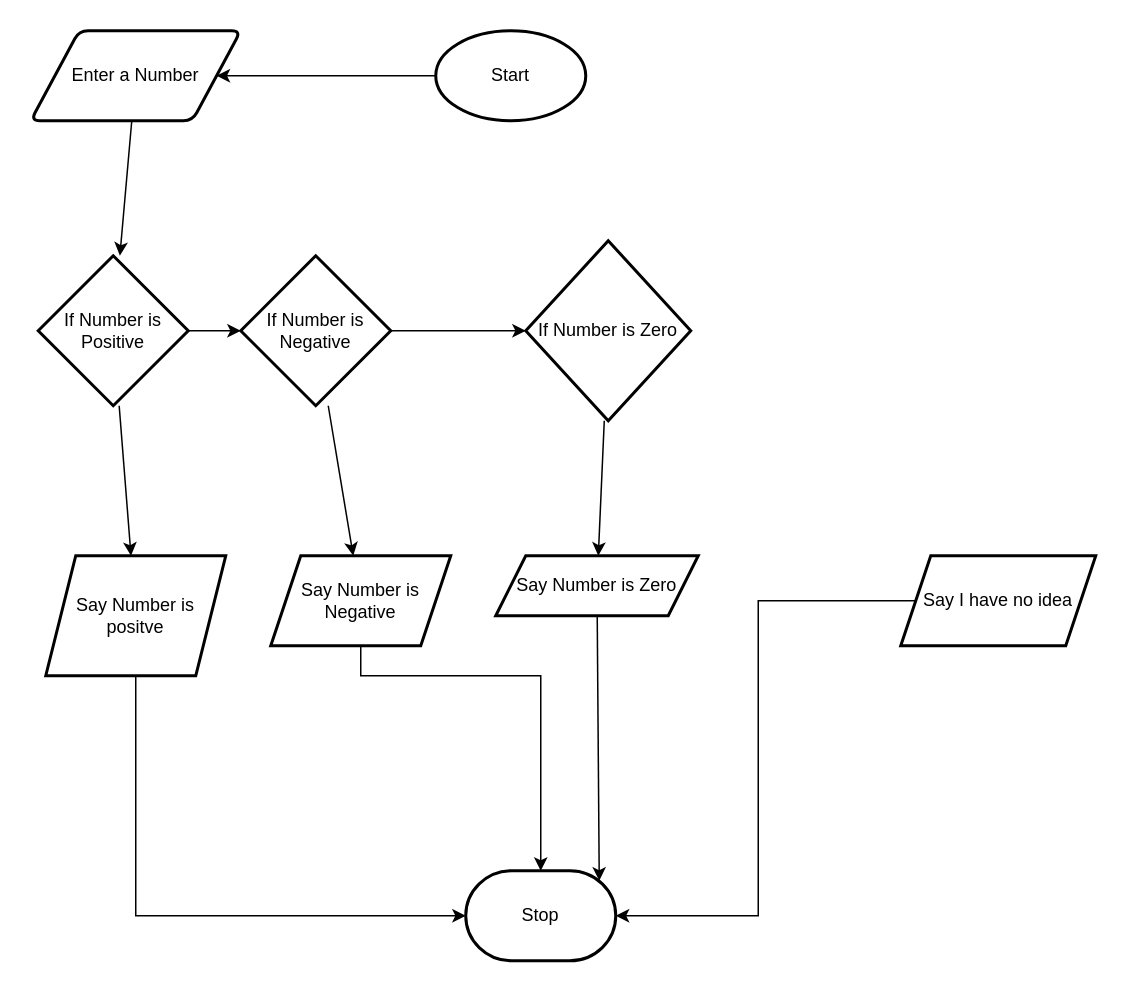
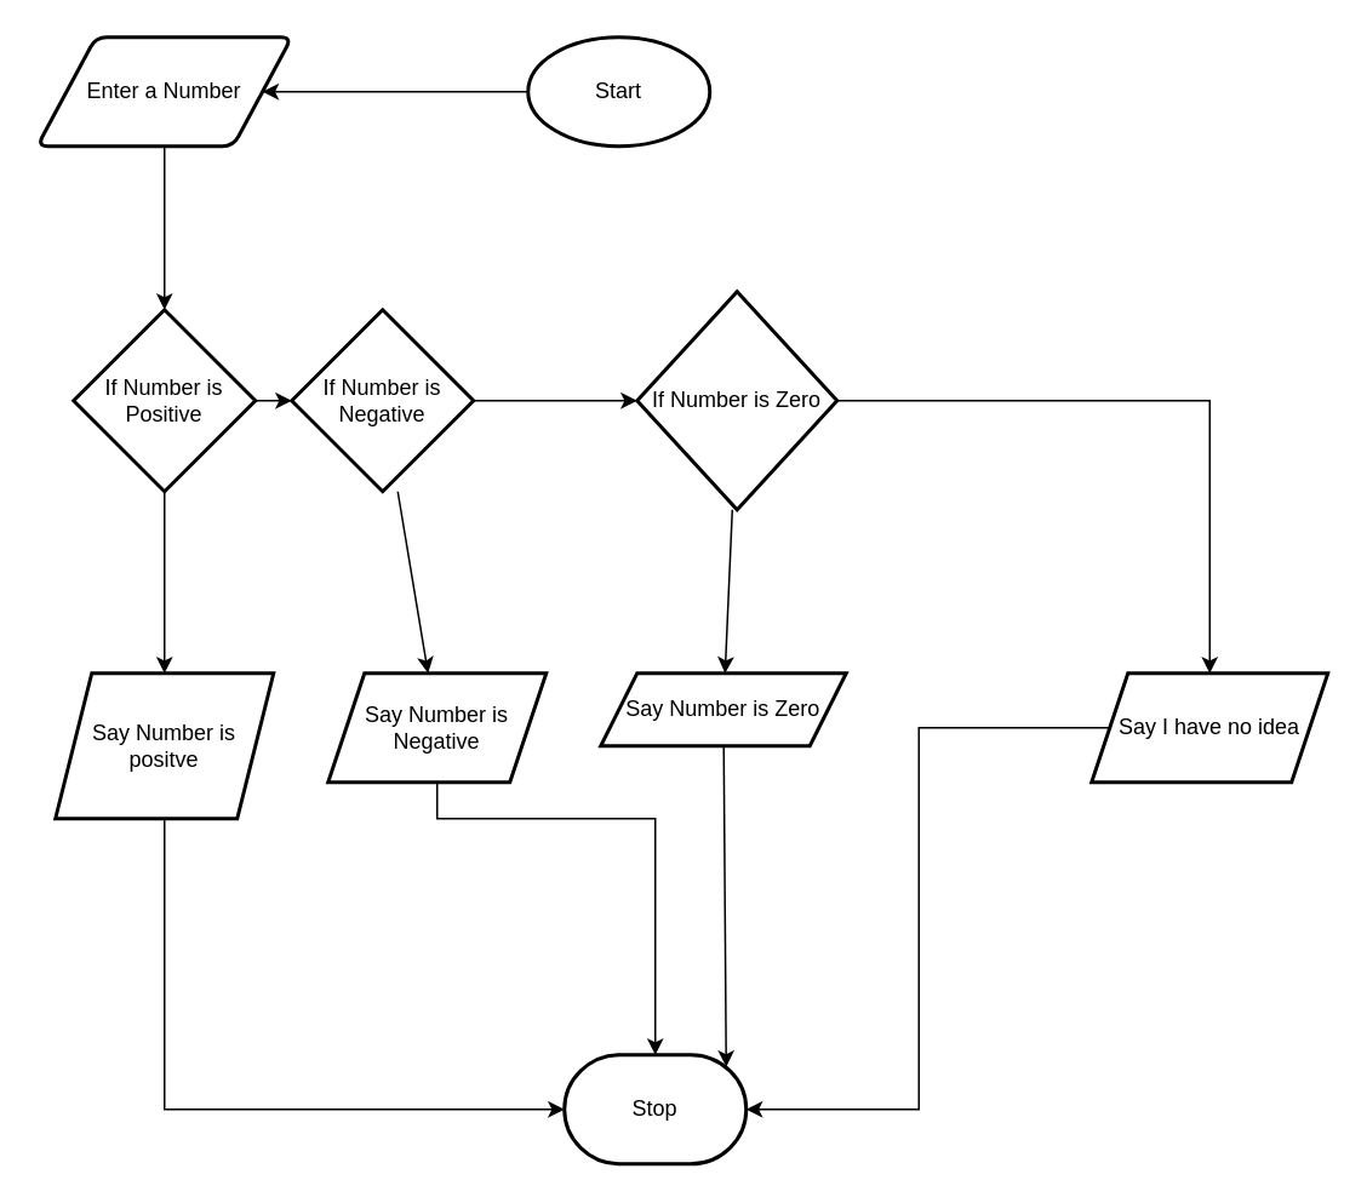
  <mxCell id="0" />
  <mxCell id="1" parent="0" />
  <mxCell id="2" value="" style="edgeStyle=none;html=1;" edge="1" parent="1" source="3" target="5"><mxGeometry relative="1" as="geometry" /></mxCell>
  <mxCell id="3" value="Start" style="strokeWidth=2;html=1;shape=mxgraph.flowchart.start_1;whiteSpace=wrap;" parent="1" vertex="1"><mxGeometry x="290" y="20" width="100" height="60" as="geometry" /></mxCell>
  <mxCell id="4" value="" style="edgeStyle=none;html=1;" edge="1" parent="1" source="5" target="8"><mxGeometry relative="1" as="geometry" /></mxCell>
  <mxCell id="5" value="Enter a Number" style="shape=parallelogram;html=1;strokeWidth=2;perimeter=parallelogramPerimeter;whiteSpace=wrap;rounded=1;arcSize=12;size=0.23;" vertex="1" parent="1"><mxGeometry x="20" y="20" width="140" height="60" as="geometry" /></mxCell>
  <mxCell id="6" value="" style="edgeStyle=none;html=1;" edge="1" parent="1" source="8" target="11"><mxGeometry relative="1" as="geometry" /></mxCell>
  <mxCell id="7" value="" style="edgeStyle=none;html=1;" edge="1" parent="1" source="8" target="15"><mxGeometry relative="1" as="geometry" /></mxCell>
- <mxCell id="8" value="If Number is Positive" style="strokeWidth=2;html=1;shape=mxgraph.flowchart.decision;whiteSpace=wrap;" vertex="1" parent="1"><mxGeometry x="25" y="170" width="100" height="100" as="geometry" /></mxCell>
+ <mxCell id="8" value="If Number is Positive" style="strokeWidth=2;html=1;shape=mxgraph.flowchart.decision;whiteSpace=wrap;" vertex="1" parent="1"><mxGeometry x="40" y="170" width="100" height="100" as="geometry" /></mxCell>
  <mxCell id="9" value="" style="edgeStyle=none;html=1;" edge="1" parent="1" source="11" target="14"><mxGeometry relative="1" as="geometry" /></mxCell>
  <mxCell id="10" value="" style="edgeStyle=none;html=1;" edge="1" parent="1" source="11" target="17"><mxGeometry relative="1" as="geometry" /></mxCell>
  <mxCell id="11" value="If Number is Negative" style="strokeWidth=2;html=1;shape=mxgraph.flowchart.decision;whiteSpace=wrap;" vertex="1" parent="1"><mxGeometry x="160" y="170" width="100" height="100" as="geometry" /></mxCell>
  <mxCell id="12" value="" style="edgeStyle=none;html=1;" edge="1" parent="1" source="14" target="19"><mxGeometry relative="1" as="geometry" /></mxCell>
+ <mxCell id="13" value="" style="edgeStyle=none;html=1;rounded=0;" edge="1" parent="1" source="14" target="21"><mxGeometry relative="1" as="geometry"><Array as="points"><mxPoint x="460" y="220" /><mxPoint x="665" y="220" /></Array></mxGeometry></mxCell>
  <mxCell id="14" value="If Number is Zero" style="strokeWidth=2;html=1;shape=mxgraph.flowchart.decision;whiteSpace=wrap;" vertex="1" parent="1"><mxGeometry x="350" y="160" width="110" height="120" as="geometry" /></mxCell>
  <mxCell id="15" value="Say Number is positve" style="shape=parallelogram;perimeter=parallelogramPerimeter;whiteSpace=wrap;html=1;fixedSize=1;strokeWidth=2;" vertex="1" parent="1"><mxGeometry x="30" y="370" width="120" height="80" as="geometry" /></mxCell>
  <mxCell id="16" style="edgeStyle=orthogonalEdgeStyle;rounded=0;html=1;entryX=0.5;entryY=0;entryDx=0;entryDy=0;entryPerimeter=0;" edge="1" parent="1" source="17" target="22"><mxGeometry relative="1" as="geometry"><Array as="points"><mxPoint x="240" y="450" /><mxPoint x="360" y="450" /></Array></mxGeometry></mxCell>
  <mxCell id="17" value="Say Number is Negative" style="shape=parallelogram;perimeter=parallelogramPerimeter;whiteSpace=wrap;html=1;fixedSize=1;strokeWidth=2;" vertex="1" parent="1"><mxGeometry x="180" y="370" width="120" height="60" as="geometry" /></mxCell>
  <mxCell id="18" style="edgeStyle=none;rounded=0;html=1;entryX=0.89;entryY=0.11;entryDx=0;entryDy=0;entryPerimeter=0;" edge="1" parent="1" source="19" target="22"><mxGeometry relative="1" as="geometry" /></mxCell>
  <mxCell id="19" value="Say Number is Zero" style="shape=parallelogram;perimeter=parallelogramPerimeter;whiteSpace=wrap;html=1;fixedSize=1;strokeWidth=2;" vertex="1" parent="1"><mxGeometry x="330" y="370" width="135" height="40" as="geometry" /></mxCell>
  <mxCell id="20" style="edgeStyle=orthogonalEdgeStyle;rounded=0;html=1;entryX=1;entryY=0.5;entryDx=0;entryDy=0;entryPerimeter=0;" edge="1" parent="1" source="21" target="22"><mxGeometry relative="1" as="geometry" /></mxCell>
  <mxCell id="21" value="Say I have no idea" style="shape=parallelogram;perimeter=parallelogramPerimeter;whiteSpace=wrap;html=1;fixedSize=1;strokeWidth=2;" vertex="1" parent="1"><mxGeometry x="600" y="370" width="130" height="60" as="geometry" /></mxCell>
  <mxCell id="22" value="Stop" style="strokeWidth=2;html=1;shape=mxgraph.flowchart.terminator;whiteSpace=wrap;" vertex="1" parent="1"><mxGeometry x="310" y="580" width="100" height="60" as="geometry" /></mxCell>
  <mxCell id="23" value="" style="endArrow=classic;html=1;rounded=0;exitX=0.5;exitY=1;exitDx=0;exitDy=0;entryX=0;entryY=0.5;entryDx=0;entryDy=0;entryPerimeter=0;edgeStyle=orthogonalEdgeStyle;" edge="1" parent="1" source="15" target="22"><mxGeometry width="50" height="50" relative="1" as="geometry"><mxPoint x="340" y="520" as="sourcePoint" /><mxPoint x="390" y="470" as="targetPoint" /></mxGeometry></mxCell>
